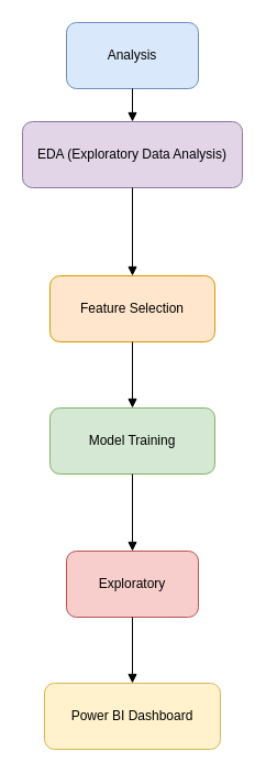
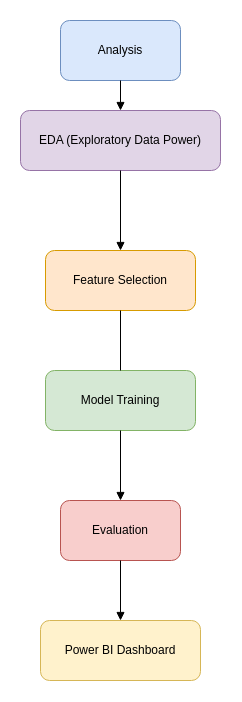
  <mxCell id="0" />
  <mxCell id="1" parent="0" />
  <mxCell id="2" value="Analysis" style="rounded=1;whiteSpace=wrap;html=1;fillColor=#DAE8FC;strokeColor=#6C8EBF;" parent="1" vertex="1"><mxGeometry x="60" y="20" width="120" height="60" as="geometry" /></mxCell>
- <mxCell id="3" value="EDA (Exploratory Data Analysis)" style="rounded=1;whiteSpace=wrap;html=1;fillColor=#E1D5E7;strokeColor=#9673A6;" parent="1" vertex="1"><mxGeometry x="20" y="110" width="200" height="60" as="geometry" /></mxCell>
+ <mxCell id="3" value="EDA (Exploratory Data Power)" style="rounded=1;whiteSpace=wrap;html=1;fillColor=#E1D5E7;strokeColor=#9673A6;" parent="1" vertex="1"><mxGeometry x="20" y="110" width="200" height="60" as="geometry" /></mxCell>
  <mxCell id="4" value="Feature Selection" style="rounded=1;whiteSpace=wrap;html=1;fillColor=#FFE6CC;strokeColor=#D79B00;" parent="1" vertex="1"><mxGeometry x="45" y="250" width="150" height="60" as="geometry" /></mxCell>
  <mxCell id="5" value="Model Training" style="rounded=1;whiteSpace=wrap;html=1;fillColor=#D5E8D4;strokeColor=#82B366;" parent="1" vertex="1"><mxGeometry x="45" y="370" width="150" height="60" as="geometry" /></mxCell>
- <mxCell id="6" value="Exploratory" style="rounded=1;whiteSpace=wrap;html=1;fillColor=#F8CECC;strokeColor=#B85450;" parent="1" vertex="1"><mxGeometry x="60" y="500" width="120" height="60" as="geometry" /></mxCell>
+ <mxCell id="6" value="Evaluation" style="rounded=1;whiteSpace=wrap;html=1;fillColor=#F8CECC;strokeColor=#B85450;" parent="1" vertex="1"><mxGeometry x="60" y="500" width="120" height="60" as="geometry" /></mxCell>
  <mxCell id="7" value="Power BI Dashboard" style="rounded=1;whiteSpace=wrap;html=1;fillColor=#FFF2CC;strokeColor=#D6B656;" parent="1" vertex="1"><mxGeometry x="40" y="620" width="160" height="60" as="geometry" /></mxCell>
  <mxCell id="8" style="endArrow=block;html=1;strokeColor=#000000;" parent="1" source="2" target="3" edge="1"><mxGeometry relative="1" as="geometry" /></mxCell>
  <mxCell id="9" style="endArrow=block;html=1;strokeColor=#000000;" parent="1" source="3" target="4" edge="1"><mxGeometry relative="1" as="geometry" /></mxCell>
- <mxCell id="10" style="endArrow=block;html=1;strokeColor=#000000;" parent="1" source="4" target="5" edge="1"><mxGeometry relative="1" as="geometry" /></mxCell>
+ <mxCell id="10" style="endArrow=none;html=1;strokeColor=#000000;" parent="1" source="4" target="5" edge="1"><mxGeometry relative="1" as="geometry" /></mxCell>
  <mxCell id="11" style="endArrow=block;html=1;strokeColor=#000000;" parent="1" source="5" target="6" edge="1"><mxGeometry relative="1" as="geometry" /></mxCell>
  <mxCell id="12" style="endArrow=block;html=1;strokeColor=#000000;" parent="1" source="6" target="7" edge="1"><mxGeometry relative="1" as="geometry" /></mxCell>
